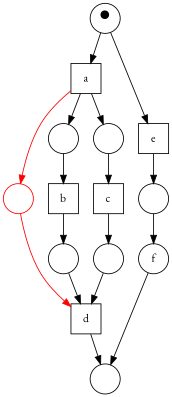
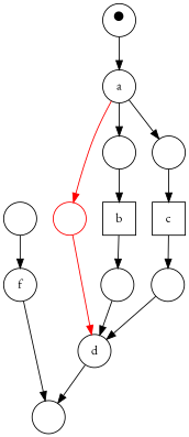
  digraph {
    fontname="EB Garamond"
    rankdir=TB
    node [fixedsize=true fontname="EB Garamond" shape=circle]
    edge [fontname="EB Garamond"]
    n1 [color=red label=" "]
    n2 [label=" "]
    b [height=.5 shape=rect width=.5 fixedsize=""]
    c [height=.5 shape=rect width=.5 fixedsize=""]
    n5 [fontsize=40 label="&bull;"]
    n6 [label=" "]
    n7 [label=" "]
    n8 [label=" "]
    n9 [label=" "]
    n10 [label=" "]
-   a [height=.5 shape=rect width=.5 fixedsize=""]
-   d [height=.5 shape=rect width=.5 fixedsize=""]
-   e [height=.5 shape=rect width=.5 fixedsize=""]
+   a [height=.5 width=.5 fixedsize=""]
+   d [height=.5 width=.5 fixedsize=""]
    f [height=.5 width=.5 fixedsize=""]
    subgraph sub_1 {
      rank=same
      n1
      n2
      b
      c
    }
    subgraph sub_2 {
      n1
      n2
      n5
      n6
      n7
      n8
      n9
      n10
    }
    subgraph sub_3 {
      b
      c
      a
      d
-     e
      f
    }
    n1 -> d [color=red]
    n2 -> f [weight=2]
    b -> n9
    c -> n10
    n5 -> a
-   n5 -> e
    n7 -> b
    n8 -> c
    n9 -> d
    n10 -> d
    a -> n1 [color=red]
    a -> n7
    a -> n8
    d -> n6
-   e -> n2 [weight=2]
    f -> n6
  }
